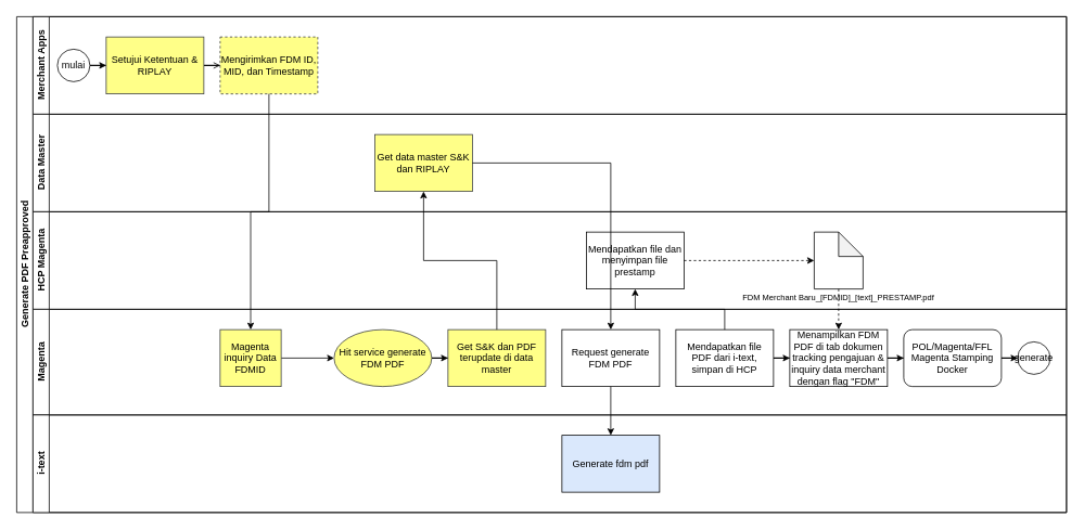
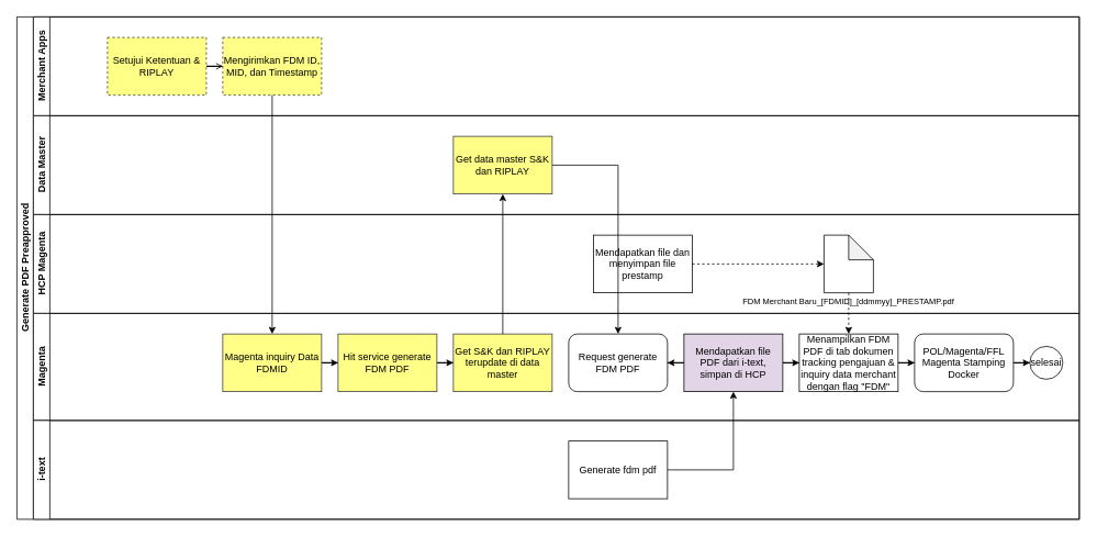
  <mxCell id="0" />
  <mxCell id="1" parent="0" />
  <mxCell id="2" value="Generate PDF Preapproved" style="swimlane;childLayout=stackLayout;resizeParent=1;resizeParentMax=0;horizontal=0;startSize=20;horizontalStack=0;html=1;" vertex="1" parent="1"><mxGeometry x="20" y="20" width="1290" height="610" as="geometry" /></mxCell>
  <mxCell id="3" value="Merchant Apps" style="swimlane;startSize=20;horizontal=0;html=1;" vertex="1" parent="2"><mxGeometry x="20" width="1270" height="120" as="geometry" /></mxCell>
- <mxCell id="4" style="edgeStyle=orthogonalEdgeStyle;rounded=0;orthogonalLoop=1;jettySize=auto;html=1;entryX=0;entryY=0.5;entryDx=0;entryDy=0;" edge="1" parent="3" source="5" target="7"><mxGeometry relative="1" as="geometry" /></mxCell>
- <mxCell id="5" value="mulai" style="ellipse;whiteSpace=wrap;html=1;aspect=fixed;" vertex="1" parent="3"><mxGeometry x="30" y="40" width="40" height="40" as="geometry" /></mxCell>
  <mxCell id="6" style="edgeStyle=orthogonalEdgeStyle;rounded=0;orthogonalLoop=1;jettySize=auto;html=1;endArrow=open;" edge="1" parent="3" source="7" target="8"><mxGeometry relative="1" as="geometry" /></mxCell>
- <mxCell id="7" value="Setujui Ketentuan &amp;amp; RIPLAY" style="rounded=0;whiteSpace=wrap;html=1;fillColor=#ffff88;strokeColor=#36393d;" vertex="1" parent="3"><mxGeometry x="90" y="25" width="120" height="70" as="geometry" /></mxCell>
+ <mxCell id="7" value="Setujui Ketentuan &amp;amp; RIPLAY" style="rounded=0;whiteSpace=wrap;html=1;fillColor=#ffff88;strokeColor=#36393d;dashed=1;" vertex="1" parent="3"><mxGeometry x="90" y="25" width="120" height="70" as="geometry" /></mxCell>
  <mxCell id="8" value="Mengirimkan FDM ID, MID, dan Timestamp" style="rounded=0;whiteSpace=wrap;html=1;fillColor=#ffff88;strokeColor=#36393d;dashed=1;" vertex="1" parent="3"><mxGeometry x="230" y="25" width="120" height="70" as="geometry" /></mxCell>
  <mxCell id="9" value="Data Master" style="swimlane;startSize=20;horizontal=0;html=1;" vertex="1" parent="2"><mxGeometry x="20" y="120" width="1270" height="120" as="geometry" /></mxCell>
- <mxCell id="10" value="Get data master S&amp;amp;K dan RIPLAY" style="rounded=0;whiteSpace=wrap;html=1;fillColor=#ffff88;strokeColor=#36393d;" vertex="1" parent="9"><mxGeometry x="420" y="25" width="120" height="70" as="geometry" /></mxCell>
+ <mxCell id="10" value="Get data master S&amp;amp;K dan RIPLAY" style="rounded=0;whiteSpace=wrap;html=1;fillColor=#ffff88;strokeColor=#36393d;" vertex="1" parent="9"><mxGeometry x="510" y="25" width="120" height="70" as="geometry" /></mxCell>
  <mxCell id="11" value="HCP Magenta" style="swimlane;startSize=20;horizontal=0;html=1;" vertex="1" parent="2"><mxGeometry x="20" y="240" width="1270" height="120" as="geometry" /></mxCell>
  <mxCell id="12" value="Mendapatkan file dan menyimpan file prestamp" style="rounded=0;whiteSpace=wrap;html=1;" vertex="1" parent="11"><mxGeometry x="680" y="25" width="120" height="70" as="geometry" /></mxCell>
  <mxCell id="13" value="" style="shape=note;whiteSpace=wrap;html=1;backgroundOutline=1;darkOpacity=0.05;" vertex="1" parent="11"><mxGeometry x="960" y="25" width="60" height="70" as="geometry" /></mxCell>
  <mxCell id="14" style="edgeStyle=orthogonalEdgeStyle;rounded=0;orthogonalLoop=1;jettySize=auto;html=1;entryX=0;entryY=0.5;entryDx=0;entryDy=0;entryPerimeter=0;dashed=1;" edge="1" parent="11" source="12" target="13"><mxGeometry relative="1" as="geometry" /></mxCell>
- <mxCell id="15" value="&lt;font style=&quot;font-size: 10px;&quot;&gt;FDM Merchant Baru_[FDMID]_[text]_PRESTAMP.pdf&lt;/font&gt;" style="text;html=1;align=center;verticalAlign=middle;whiteSpace=wrap;rounded=0;" vertex="1" parent="11"><mxGeometry x="860" y="100" width="260" height="10" as="geometry" /></mxCell>
+ <mxCell id="15" value="&lt;font style=&quot;font-size: 10px;&quot;&gt;FDM Merchant Baru_[FDMID]_[ddmmyy]_PRESTAMP.pdf&lt;/font&gt;" style="text;html=1;align=center;verticalAlign=middle;whiteSpace=wrap;rounded=0;" vertex="1" parent="11"><mxGeometry x="860" y="100" width="260" height="10" as="geometry" /></mxCell>
  <mxCell id="16" value="Magenta" style="swimlane;startSize=20;horizontal=0;html=1;" vertex="1" parent="2"><mxGeometry x="20" y="360" width="1270" height="130" as="geometry" /></mxCell>
  <mxCell id="17" style="edgeStyle=orthogonalEdgeStyle;rounded=0;orthogonalLoop=1;jettySize=auto;html=1;" edge="1" parent="16" source="18" target="20"><mxGeometry relative="1" as="geometry" /></mxCell>
- <mxCell id="18" value="Magenta inquiry Data FDMID" style="rounded=0;whiteSpace=wrap;html=1;fillColor=#ffff88;strokeColor=#36393d;" vertex="1" parent="16"><mxGeometry x="230" y="25" width="75" height="70" as="geometry" /></mxCell>
+ <mxCell id="18" value="Magenta inquiry Data FDMID" style="rounded=0;whiteSpace=wrap;html=1;fillColor=#ffff88;strokeColor=#36393d;" vertex="1" parent="16"><mxGeometry x="230" y="25" width="120" height="70" as="geometry" /></mxCell>
  <mxCell id="19" style="edgeStyle=orthogonalEdgeStyle;rounded=0;orthogonalLoop=1;jettySize=auto;html=1;entryX=0;entryY=0.5;entryDx=0;entryDy=0;" edge="1" parent="16" source="20" target="21"><mxGeometry relative="1" as="geometry" /></mxCell>
- <mxCell id="20" value="Hit service generate FDM PDF" style="ellipse;whiteSpace=wrap;html=1;fillColor=#ffff88;strokeColor=#36393d;" vertex="1" parent="16"><mxGeometry x="370" y="25" width="120" height="70" as="geometry" /></mxCell>
- <mxCell id="21" value="Get S&amp;amp;K dan PDF terupdate di data master" style="rounded=0;whiteSpace=wrap;html=1;fillColor=#ffff88;strokeColor=#36393d;" vertex="1" parent="16"><mxGeometry x="510" y="25" width="120" height="70" as="geometry" /></mxCell>
- <mxCell id="22" value="Request generate FDM PDF" style="rounded=0;whiteSpace=wrap;html=1;" vertex="1" parent="16"><mxGeometry x="650" y="25" width="120" height="70" as="geometry" /></mxCell>
+ <mxCell id="20" value="Hit service generate FDM PDF" style="rounded=0;whiteSpace=wrap;html=1;fillColor=#ffff88;strokeColor=#36393d;" vertex="1" parent="16"><mxGeometry x="370" y="25" width="120" height="70" as="geometry" /></mxCell>
+ <mxCell id="21" value="Get S&amp;amp;K dan RIPLAY terupdate di data master" style="rounded=0;whiteSpace=wrap;html=1;fillColor=#ffff88;strokeColor=#36393d;" vertex="1" parent="16"><mxGeometry x="510" y="25" width="120" height="70" as="geometry" /></mxCell>
+ <mxCell id="22" value="Request generate FDM PDF" style="whiteSpace=wrap;html=1;rounded=1;" vertex="1" parent="16"><mxGeometry x="650" y="25" width="120" height="70" as="geometry" /></mxCell>
  <mxCell id="23" style="edgeStyle=orthogonalEdgeStyle;rounded=0;orthogonalLoop=1;jettySize=auto;html=1;entryX=0;entryY=0.5;entryDx=0;entryDy=0;" edge="1" parent="16" source="24" target="26"><mxGeometry relative="1" as="geometry" /></mxCell>
- <mxCell id="24" value="Mendapatkan file PDF dari i-text, simpan di HCP" style="rounded=0;whiteSpace=wrap;html=1;" vertex="1" parent="16"><mxGeometry x="790" y="25" width="120" height="70" as="geometry" /></mxCell>
+ <mxCell id="24" value="Mendapatkan file PDF dari i-text, simpan di HCP" style="rounded=0;whiteSpace=wrap;html=1;fillColor=#e1d5e7;" vertex="1" parent="16"><mxGeometry x="790" y="25" width="120" height="70" as="geometry" /></mxCell>
  <mxCell id="25" style="edgeStyle=orthogonalEdgeStyle;rounded=0;orthogonalLoop=1;jettySize=auto;html=1;" edge="1" parent="16" source="26" target="28"><mxGeometry relative="1" as="geometry" /></mxCell>
  <mxCell id="26" value="Menampilkan FDM PDF di tab dokumen tracking pengajuan &amp;amp; inquiry data merchant dengan flag &quot;FDM&quot;" style="rounded=0;whiteSpace=wrap;html=1;" vertex="1" parent="16"><mxGeometry x="930" y="25" width="120" height="70" as="geometry" /></mxCell>
  <mxCell id="27" style="edgeStyle=orthogonalEdgeStyle;rounded=0;orthogonalLoop=1;jettySize=auto;html=1;entryX=0;entryY=0.5;entryDx=0;entryDy=0;" edge="1" parent="16" source="28" target="29"><mxGeometry relative="1" as="geometry" /></mxCell>
  <mxCell id="28" value="POL/Magenta/FFL Magenta Stamping Docker" style="whiteSpace=wrap;html=1;rounded=1;" vertex="1" parent="16"><mxGeometry x="1070" y="25" width="120" height="70" as="geometry" /></mxCell>
- <mxCell id="29" value="generate" style="ellipse;whiteSpace=wrap;html=1;aspect=fixed;" vertex="1" parent="16"><mxGeometry x="1210" y="40" width="40" height="40" as="geometry" /></mxCell>
+ <mxCell id="29" value="selesai" style="ellipse;whiteSpace=wrap;html=1;aspect=fixed;" vertex="1" parent="16"><mxGeometry x="1210" y="40" width="40" height="40" as="geometry" /></mxCell>
  <mxCell id="30" value="i-text" style="swimlane;startSize=20;horizontal=0;html=1;" vertex="1" parent="2"><mxGeometry x="20" y="490" width="1270" height="120" as="geometry" /></mxCell>
- <mxCell id="31" value="Generate fdm pdf" style="rounded=0;whiteSpace=wrap;html=1;fillColor=#dae8fc;" vertex="1" parent="30"><mxGeometry x="650" y="25" width="120" height="70" as="geometry" /></mxCell>
+ <mxCell id="31" value="Generate fdm pdf" style="rounded=0;whiteSpace=wrap;html=1;" vertex="1" parent="30"><mxGeometry x="650" y="25" width="120" height="70" as="geometry" /></mxCell>
  <mxCell id="32" style="edgeStyle=orthogonalEdgeStyle;rounded=0;orthogonalLoop=1;jettySize=auto;html=1;entryX=0.5;entryY=0;entryDx=0;entryDy=0;" edge="1" parent="2" source="8" target="18"><mxGeometry relative="1" as="geometry" /></mxCell>
  <mxCell id="33" style="edgeStyle=orthogonalEdgeStyle;rounded=0;orthogonalLoop=1;jettySize=auto;html=1;" edge="1" parent="2" source="21" target="10"><mxGeometry relative="1" as="geometry" /></mxCell>
  <mxCell id="34" style="edgeStyle=orthogonalEdgeStyle;rounded=0;orthogonalLoop=1;jettySize=auto;html=1;entryX=0.5;entryY=0;entryDx=0;entryDy=0;" edge="1" parent="2" source="10" target="22"><mxGeometry relative="1" as="geometry"><Array as="points"><mxPoint x="730" y="180" /></Array></mxGeometry></mxCell>
- <mxCell id="35" style="edgeStyle=orthogonalEdgeStyle;rounded=0;orthogonalLoop=1;jettySize=auto;html=1;entryX=0.5;entryY=0;entryDx=0;entryDy=0;" edge="1" parent="2" source="22" target="31"><mxGeometry relative="1" as="geometry" /></mxCell>
- <mxCell id="37" style="edgeStyle=orthogonalEdgeStyle;rounded=0;orthogonalLoop=1;jettySize=auto;html=1;entryX=0.5;entryY=1;entryDx=0;entryDy=0;" edge="1" parent="2" source="24" target="12"><mxGeometry relative="1" as="geometry" /></mxCell>
+ <mxCell id="36" style="edgeStyle=orthogonalEdgeStyle;rounded=0;orthogonalLoop=1;jettySize=auto;html=1;entryX=0.5;entryY=1;entryDx=0;entryDy=0;" edge="1" parent="2" source="31" target="24"><mxGeometry relative="1" as="geometry" /></mxCell>
+ <mxCell id="37" style="edgeStyle=orthogonalEdgeStyle;rounded=0;orthogonalLoop=1;jettySize=auto;html=1;" edge="1" parent="2" source="24" target="22"><mxGeometry relative="1" as="geometry" /></mxCell>
  <mxCell id="38" style="edgeStyle=orthogonalEdgeStyle;rounded=0;orthogonalLoop=1;jettySize=auto;html=1;entryX=0.5;entryY=0;entryDx=0;entryDy=0;dashed=1;" edge="1" parent="2" source="13" target="26"><mxGeometry relative="1" as="geometry" /></mxCell>
